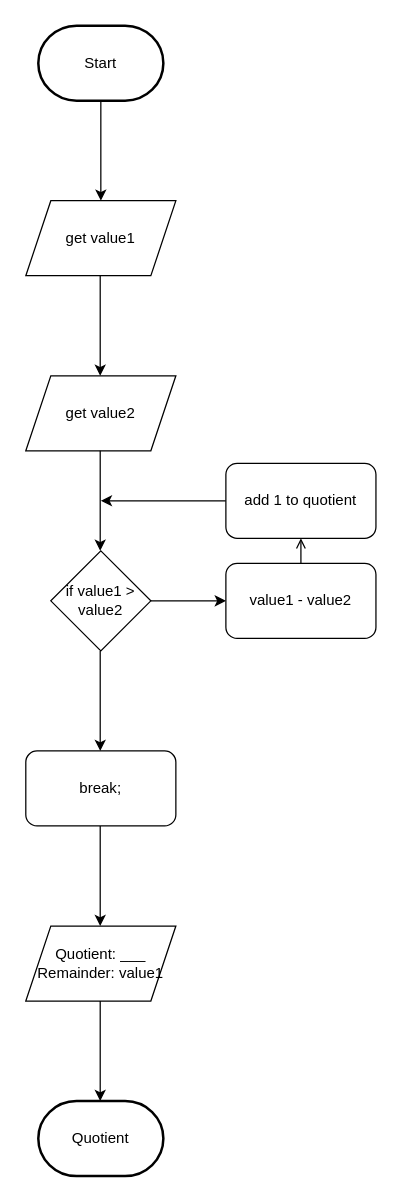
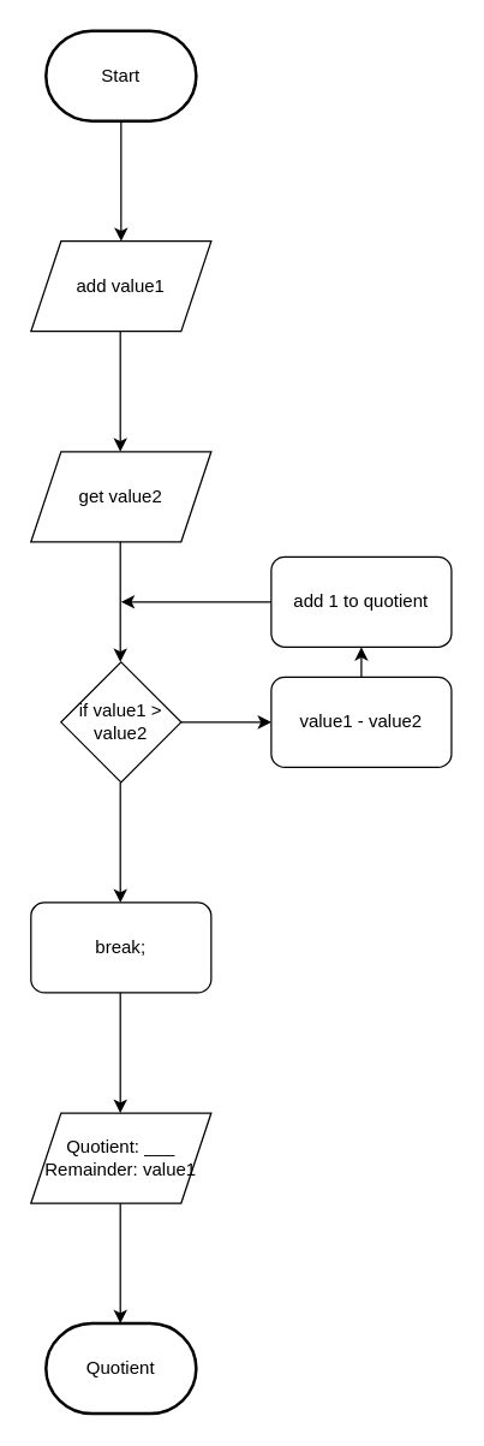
  <mxCell id="0" />
  <mxCell id="1" parent="0" />
  <mxCell id="2" style="edgeStyle=orthogonalEdgeStyle;html=1;rounded=0;" parent="1" source="3" edge="1"><mxGeometry relative="1" as="geometry"><mxPoint x="80" y="160" as="targetPoint" /></mxGeometry></mxCell>
  <mxCell id="3" value="Start" style="strokeWidth=2;html=1;shape=mxgraph.flowchart.terminator;whiteSpace=wrap;" parent="1" vertex="1"><mxGeometry x="30" y="20" width="100" height="60" as="geometry" /></mxCell>
  <mxCell id="4" value="Quotient" style="strokeWidth=2;html=1;shape=mxgraph.flowchart.terminator;whiteSpace=wrap;" parent="1" vertex="1"><mxGeometry x="30" y="880" width="100" height="60" as="geometry" /></mxCell>
- <mxCell id="5" value="get value1" style="shape=parallelogram;perimeter=parallelogramPerimeter;whiteSpace=wrap;html=1;fixedSize=1;" parent="1" vertex="1"><mxGeometry x="20" y="160" width="120" height="60" as="geometry" /></mxCell>
+ <mxCell id="5" value="add value1" style="shape=parallelogram;perimeter=parallelogramPerimeter;whiteSpace=wrap;html=1;fixedSize=1;" parent="1" vertex="1"><mxGeometry x="20" y="160" width="120" height="60" as="geometry" /></mxCell>
  <mxCell id="6" value="get value2" style="shape=parallelogram;perimeter=parallelogramPerimeter;whiteSpace=wrap;html=1;fixedSize=1;" parent="1" vertex="1"><mxGeometry x="20" y="300" width="120" height="60" as="geometry" /></mxCell>
  <mxCell id="7" style="edgeStyle=orthogonalEdgeStyle;html=1;rounded=0;" parent="1" edge="1"><mxGeometry relative="1" as="geometry"><mxPoint x="79.5" y="220" as="sourcePoint" /><mxPoint x="79.5" y="300" as="targetPoint" /></mxGeometry></mxCell>
  <mxCell id="8" style="edgeStyle=none;html=1;exitX=1;exitY=0.5;exitDx=0;exitDy=0;entryX=0;entryY=0.5;entryDx=0;entryDy=0;" parent="1" source="9" target="12" edge="1"><mxGeometry relative="1" as="geometry" /></mxCell>
  <mxCell id="9" value="if value1 &amp;gt; value2" style="rhombus;whiteSpace=wrap;html=1;" parent="1" vertex="1"><mxGeometry x="40" y="440" width="80" height="80" as="geometry" /></mxCell>
  <mxCell id="10" style="edgeStyle=orthogonalEdgeStyle;html=1;rounded=0;" parent="1" edge="1"><mxGeometry relative="1" as="geometry"><mxPoint x="79.5" y="360" as="sourcePoint" /><mxPoint x="79.5" y="440" as="targetPoint" /></mxGeometry></mxCell>
- <mxCell id="11" style="edgeStyle=none;html=1;exitX=0.5;exitY=0;exitDx=0;exitDy=0;entryX=0.5;entryY=1;entryDx=0;entryDy=0;endArrow=open;" parent="1" source="12" target="14" edge="1"><mxGeometry relative="1" as="geometry" /></mxCell>
+ <mxCell id="11" style="edgeStyle=none;html=1;exitX=0.5;exitY=0;exitDx=0;exitDy=0;entryX=0.5;entryY=1;entryDx=0;entryDy=0;" parent="1" source="12" target="14" edge="1"><mxGeometry relative="1" as="geometry" /></mxCell>
  <mxCell id="12" value="value1 - value2" style="rounded=1;whiteSpace=wrap;html=1;" parent="1" vertex="1"><mxGeometry x="180" y="450" width="120" height="60" as="geometry" /></mxCell>
  <mxCell id="13" style="edgeStyle=none;html=1;exitX=0;exitY=0.5;exitDx=0;exitDy=0;" parent="1" source="14" edge="1"><mxGeometry relative="1" as="geometry"><mxPoint x="80" y="400" as="targetPoint" /></mxGeometry></mxCell>
  <mxCell id="14" value="add 1 to quotient" style="rounded=1;whiteSpace=wrap;html=1;" parent="1" vertex="1"><mxGeometry x="180" y="370" width="120" height="60" as="geometry" /></mxCell>
  <mxCell id="15" style="edgeStyle=orthogonalEdgeStyle;html=1;rounded=0;" parent="1" edge="1"><mxGeometry relative="1" as="geometry"><mxPoint x="79.5" y="520" as="sourcePoint" /><mxPoint x="79.5" y="600" as="targetPoint" /></mxGeometry></mxCell>
  <mxCell id="16" value="Quotient: ___&lt;div&gt;Remainder: value1&lt;/div&gt;" style="shape=parallelogram;perimeter=parallelogramPerimeter;whiteSpace=wrap;html=1;fixedSize=1;" parent="1" vertex="1"><mxGeometry x="20" y="740" width="120" height="60" as="geometry" /></mxCell>
  <mxCell id="17" style="edgeStyle=orthogonalEdgeStyle;html=1;rounded=0;" parent="1" edge="1"><mxGeometry relative="1" as="geometry"><mxPoint x="79.5" y="800" as="sourcePoint" /><mxPoint x="79.5" y="880" as="targetPoint" /></mxGeometry></mxCell>
  <mxCell id="18" value="break;" style="rounded=1;whiteSpace=wrap;html=1;" vertex="1" parent="1"><mxGeometry x="20" y="600" width="120" height="60" as="geometry" /></mxCell>
  <mxCell id="19" style="edgeStyle=orthogonalEdgeStyle;html=1;rounded=0;" edge="1" parent="1"><mxGeometry relative="1" as="geometry"><mxPoint x="79.5" y="660" as="sourcePoint" /><mxPoint x="79.5" y="740" as="targetPoint" /></mxGeometry></mxCell>
